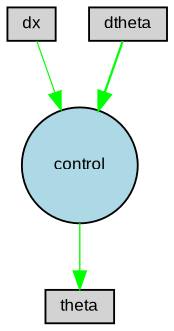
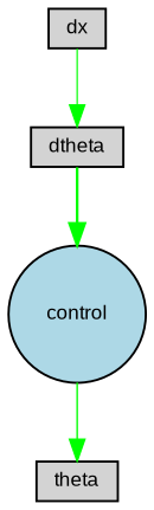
  digraph {
    fontname="Liberation Sans"
    node [fillcolor=lightgray fontname="Liberation Sans" fontsize=9 shape=box style=filled]
    edge [color=green fontname="Liberation Sans" style=solid]
    dx [height=0.2 width=0.2]
    control [fillcolor=lightblue height=0.2 shape=circle width=0.2]
    theta [height=0.2 width=0.2]
    dtheta [height=0.2 width=0.2]
-   dx -> control [penwidth=0.6282437674075501]
+   dx -> dtheta [penwidth=0.6282437674075501]
    control -> theta [penwidth=0.7229486528557137]
    dtheta -> control [penwidth=1.2089064389763036]
  }
